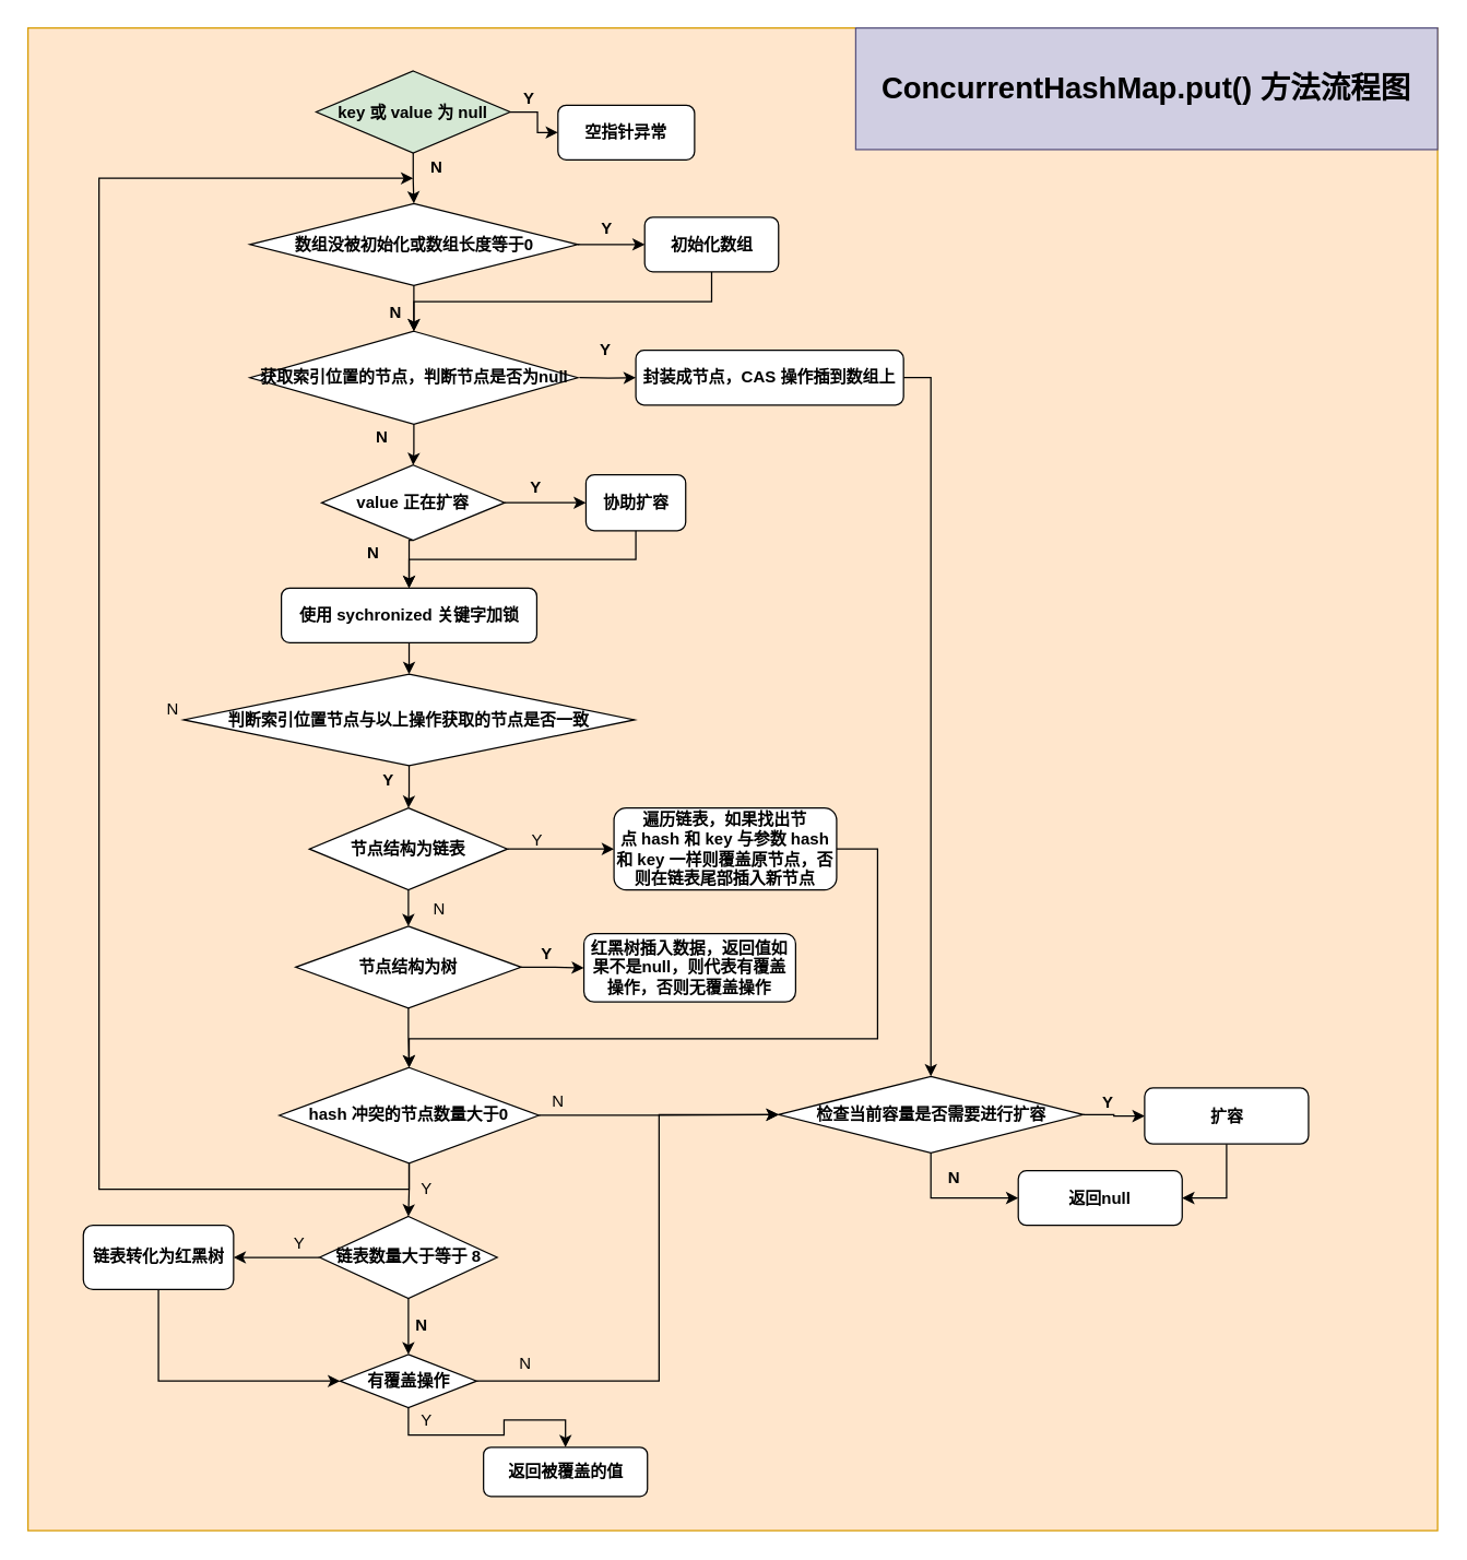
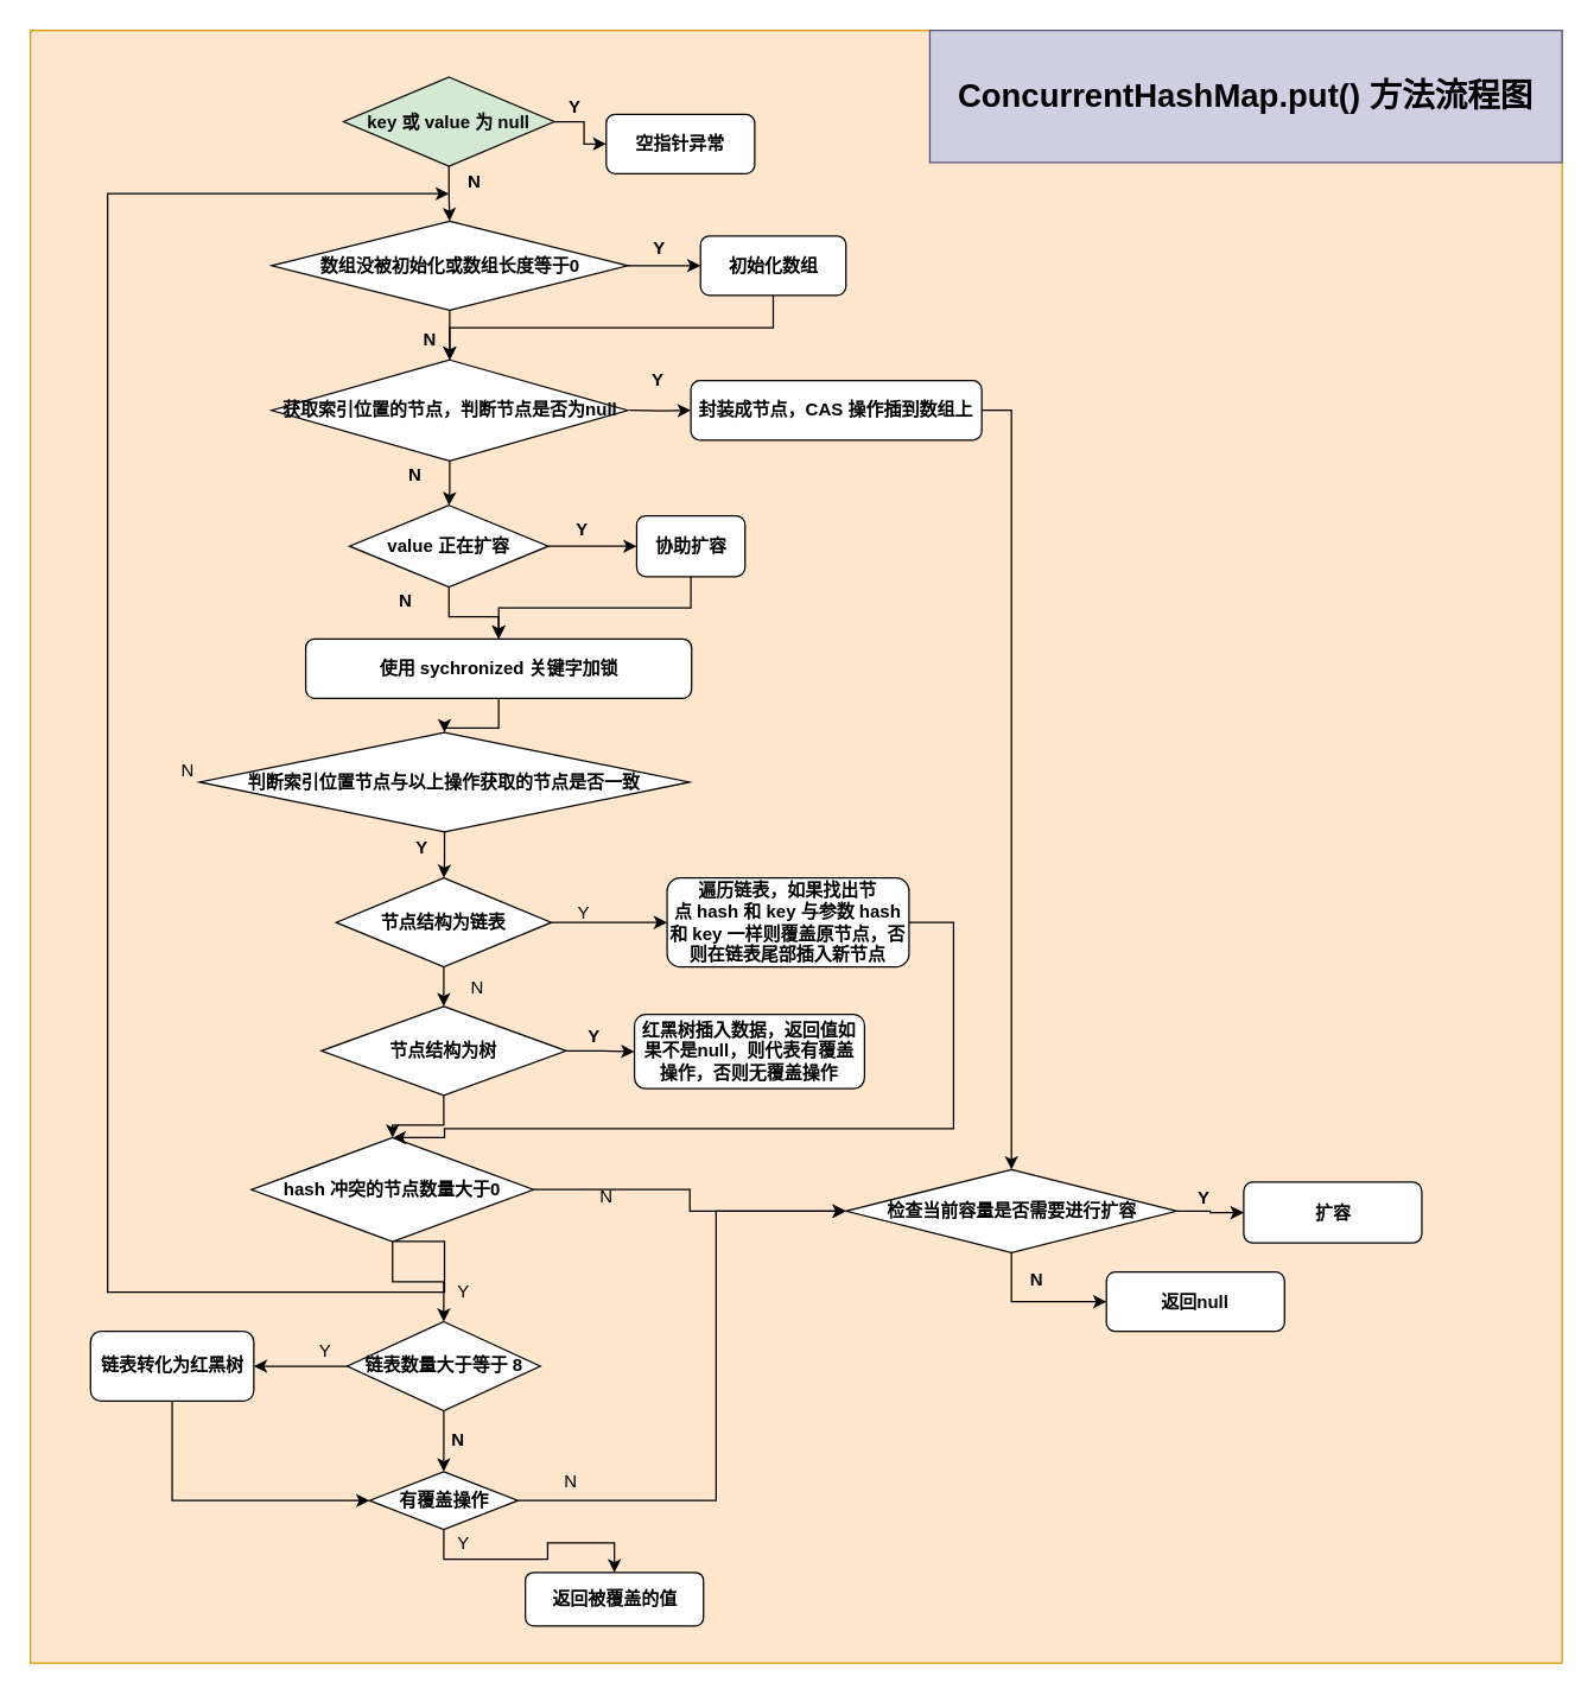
  <mxCell id="0" />
  <mxCell id="1" parent="0" />
  <mxCell id="2" value="" style="rounded=0;whiteSpace=wrap;html=1;fillColor=#ffe6cc;strokeColor=#d79b00;" vertex="1" parent="1"><mxGeometry x="20" y="20" width="1032" height="1100" as="geometry" /></mxCell>
  <mxCell id="3" style="edgeStyle=orthogonalEdgeStyle;rounded=0;orthogonalLoop=1;jettySize=auto;html=1;exitX=1;exitY=0.5;exitDx=0;exitDy=0;fontStyle=1;" edge="1" parent="1" source="5" target="7"><mxGeometry relative="1" as="geometry" /></mxCell>
  <mxCell id="4" style="edgeStyle=orthogonalEdgeStyle;rounded=0;orthogonalLoop=1;jettySize=auto;html=1;exitX=0.5;exitY=1;exitDx=0;exitDy=0;" edge="1" parent="1" source="5" target="11"><mxGeometry relative="1" as="geometry" /></mxCell>
  <mxCell id="5" value="数组没被初始化或数组长度等于0" style="rhombus;whiteSpace=wrap;html=1;fontStyle=1;" vertex="1" parent="1"><mxGeometry x="182.5" y="148.5" width="240" height="60" as="geometry" /></mxCell>
  <mxCell id="6" style="edgeStyle=orthogonalEdgeStyle;rounded=0;orthogonalLoop=1;jettySize=auto;html=1;exitX=0.5;exitY=1;exitDx=0;exitDy=0;" edge="1" parent="1" source="7" target="11"><mxGeometry relative="1" as="geometry" /></mxCell>
  <mxCell id="7" value="初始化数组" style="rounded=1;whiteSpace=wrap;html=1;fontStyle=1;" vertex="1" parent="1"><mxGeometry x="471.5" y="158.5" width="98" height="40" as="geometry" /></mxCell>
  <mxCell id="8" value="Y" style="text;html=1;resizable=0;points=[];autosize=1;align=left;verticalAlign=top;spacingTop=-4;fontStyle=1;" vertex="1" parent="1"><mxGeometry x="437.5" y="156.5" width="20" height="20" as="geometry" /></mxCell>
  <mxCell id="9" style="edgeStyle=orthogonalEdgeStyle;rounded=0;orthogonalLoop=1;jettySize=auto;html=1;exitX=1;exitY=0.5;exitDx=0;exitDy=0;fontStyle=1;" edge="1" parent="1" target="13"><mxGeometry relative="1" as="geometry"><mxPoint x="423.765" y="275.882" as="sourcePoint" /></mxGeometry></mxCell>
  <mxCell id="10" style="edgeStyle=orthogonalEdgeStyle;rounded=0;orthogonalLoop=1;jettySize=auto;html=1;exitX=0.5;exitY=1;exitDx=0;exitDy=0;fontStyle=1;" edge="1" parent="1" source="11" target="59"><mxGeometry relative="1" as="geometry" /></mxCell>
  <mxCell id="11" value="获取索引位置的节点，判断节点是否为null" style="rhombus;whiteSpace=wrap;html=1;fontStyle=1;" vertex="1" parent="1"><mxGeometry x="182.5" y="242" width="240" height="68" as="geometry" /></mxCell>
  <mxCell id="12" style="edgeStyle=orthogonalEdgeStyle;rounded=0;orthogonalLoop=1;jettySize=auto;html=1;exitX=1;exitY=0.5;exitDx=0;exitDy=0;" edge="1" parent="1" source="13" target="37"><mxGeometry relative="1" as="geometry" /></mxCell>
  <mxCell id="13" value="封装成节点，CAS 操作插到数组上" style="rounded=1;whiteSpace=wrap;html=1;fontStyle=1;" vertex="1" parent="1"><mxGeometry x="465" y="256" width="196" height="40" as="geometry" /></mxCell>
  <mxCell id="14" value="Y" style="text;html=1;resizable=0;points=[];autosize=1;align=left;verticalAlign=top;spacingTop=-4;fontStyle=1;" vertex="1" parent="1"><mxGeometry x="436.5" y="246" width="20" height="20" as="geometry" /></mxCell>
  <mxCell id="15" value="&lt;span&gt;&lt;font style=&quot;font-size: 22px&quot;&gt;ConcurrentHashMap.put() 方法流程图&lt;/font&gt;&lt;/span&gt;" style="rounded=0;whiteSpace=wrap;html=1;fontStyle=1;fillColor=#d0cee2;strokeColor=#56517e;" vertex="1" parent="1"><mxGeometry x="626" y="20" width="426" height="89" as="geometry" /></mxCell>
  <mxCell id="16" style="edgeStyle=orthogonalEdgeStyle;rounded=0;orthogonalLoop=1;jettySize=auto;html=1;exitX=0.5;exitY=1;exitDx=0;exitDy=0;fontStyle=1;" edge="1" parent="1" source="18" target="5"><mxGeometry relative="1" as="geometry" /></mxCell>
  <mxCell id="17" style="edgeStyle=orthogonalEdgeStyle;rounded=0;orthogonalLoop=1;jettySize=auto;html=1;exitX=1;exitY=0.5;exitDx=0;exitDy=0;fontStyle=1;" edge="1" parent="1" source="18" target="19"><mxGeometry relative="1" as="geometry" /></mxCell>
  <mxCell id="18" value="key 或 value 为 null" style="rhombus;whiteSpace=wrap;html=1;fontStyle=1;fillColor=#d5e8d4;" vertex="1" parent="1"><mxGeometry x="231" y="51.5" width="142" height="60" as="geometry" /></mxCell>
  <mxCell id="19" value="空指针异常" style="rounded=1;whiteSpace=wrap;html=1;fontStyle=1;" vertex="1" parent="1"><mxGeometry x="408" y="76.5" width="100" height="40" as="geometry" /></mxCell>
  <mxCell id="20" style="edgeStyle=orthogonalEdgeStyle;rounded=0;orthogonalLoop=1;jettySize=auto;html=1;exitX=0.5;exitY=1;exitDx=0;exitDy=0;" edge="1" parent="1" source="21" target="25"><mxGeometry relative="1" as="geometry" /></mxCell>
  <mxCell id="21" value="协助扩容" style="rounded=1;whiteSpace=wrap;html=1;fontStyle=1;" vertex="1" parent="1"><mxGeometry x="428.5" y="347" width="73" height="41" as="geometry" /></mxCell>
  <mxCell id="22" style="edgeStyle=orthogonalEdgeStyle;rounded=0;orthogonalLoop=1;jettySize=auto;html=1;exitX=0.5;exitY=1;exitDx=0;exitDy=0;fontStyle=1;" edge="1" parent="1" source="23" target="29"><mxGeometry relative="1" as="geometry" /></mxCell>
  <mxCell id="23" value="判断索引位置节点与以上操作获取的节点是否一致" style="rhombus;whiteSpace=wrap;html=1;fontStyle=1;" vertex="1" parent="1"><mxGeometry x="134" y="493" width="330" height="67" as="geometry" /></mxCell>
  <mxCell id="24" style="edgeStyle=orthogonalEdgeStyle;rounded=0;orthogonalLoop=1;jettySize=auto;html=1;exitX=0.5;exitY=1;exitDx=0;exitDy=0;fontStyle=1;" edge="1" parent="1" source="25" target="23"><mxGeometry relative="1" as="geometry" /></mxCell>
- <mxCell id="25" value="使用 sychronized 关键字加锁" style="rounded=1;whiteSpace=wrap;html=1;fontStyle=1;" vertex="1" parent="1"><mxGeometry x="205.5" y="430" width="187" height="40" as="geometry" /></mxCell>
+ <mxCell id="25" value="使用 sychronized 关键字加锁" style="rounded=1;whiteSpace=wrap;html=1;fontStyle=1;" vertex="1" parent="1"><mxGeometry x="205.5" y="430" width="260" height="40" as="geometry" /></mxCell>
  <mxCell id="26" value="N" style="text;html=1;align=center;verticalAlign=middle;whiteSpace=wrap;rounded=0;fontStyle=1" vertex="1" parent="1"><mxGeometry x="252.5" y="395" width="40" height="20" as="geometry" /></mxCell>
  <mxCell id="27" style="edgeStyle=orthogonalEdgeStyle;rounded=0;orthogonalLoop=1;jettySize=auto;html=1;exitX=0.5;exitY=1;exitDx=0;exitDy=0;entryX=0.5;entryY=0;entryDx=0;entryDy=0;fontStyle=1;" edge="1" parent="1" source="29" target="32"><mxGeometry relative="1" as="geometry" /></mxCell>
  <mxCell id="28" style="edgeStyle=orthogonalEdgeStyle;rounded=0;orthogonalLoop=1;jettySize=auto;html=1;exitX=1;exitY=0.5;exitDx=0;exitDy=0;entryX=0;entryY=0.5;entryDx=0;entryDy=0;fontStyle=1;" edge="1" parent="1" source="29" target="67"><mxGeometry relative="1" as="geometry" /></mxCell>
  <mxCell id="29" value="节点结构为链表" style="rhombus;whiteSpace=wrap;html=1;fontStyle=1;" vertex="1" parent="1"><mxGeometry x="226" y="591" width="145" height="60" as="geometry" /></mxCell>
  <mxCell id="30" style="edgeStyle=orthogonalEdgeStyle;rounded=0;orthogonalLoop=1;jettySize=auto;html=1;exitX=1;exitY=0.5;exitDx=0;exitDy=0;fontStyle=1;" edge="1" parent="1" source="32" target="56"><mxGeometry relative="1" as="geometry" /></mxCell>
  <mxCell id="31" style="edgeStyle=orthogonalEdgeStyle;rounded=0;orthogonalLoop=1;jettySize=auto;html=1;exitX=0.5;exitY=1;exitDx=0;exitDy=0;fontStyle=1;" edge="1" parent="1" source="32" target="65"><mxGeometry relative="1" as="geometry" /></mxCell>
  <mxCell id="32" value="节点结构为树" style="rhombus;whiteSpace=wrap;html=1;fontStyle=1;" vertex="1" parent="1"><mxGeometry x="216" y="677.5" width="165" height="60" as="geometry" /></mxCell>
  <mxCell id="33" value="Y" style="text;html=1;resizable=0;points=[];autosize=1;align=left;verticalAlign=top;spacingTop=-4;fontStyle=1;" vertex="1" parent="1"><mxGeometry x="394" y="687.5" width="20" height="20" as="geometry" /></mxCell>
  <mxCell id="34" value="返回null" style="rounded=1;whiteSpace=wrap;html=1;fontStyle=1;" vertex="1" parent="1"><mxGeometry x="745" y="856.5" width="120" height="40" as="geometry" /></mxCell>
  <mxCell id="35" style="edgeStyle=orthogonalEdgeStyle;rounded=0;orthogonalLoop=1;jettySize=auto;html=1;exitX=0.5;exitY=1;exitDx=0;exitDy=0;entryX=0;entryY=0.5;entryDx=0;entryDy=0;fontStyle=1;" edge="1" parent="1" source="37" target="34"><mxGeometry relative="1" as="geometry" /></mxCell>
  <mxCell id="36" style="edgeStyle=orthogonalEdgeStyle;rounded=0;orthogonalLoop=1;jettySize=auto;html=1;exitX=1;exitY=0.5;exitDx=0;exitDy=0;entryX=0;entryY=0.5;entryDx=0;entryDy=0;fontStyle=1;" edge="1" parent="1" source="37" target="39"><mxGeometry relative="1" as="geometry" /></mxCell>
  <mxCell id="37" value="&lt;span style=&quot;white-space: normal&quot;&gt;检查当前容量是否需要进行扩容&lt;/span&gt;" style="rhombus;whiteSpace=wrap;html=1;fontStyle=1;" vertex="1" parent="1"><mxGeometry x="569.5" y="787.5" width="223" height="56" as="geometry" /></mxCell>
- <mxCell id="38" style="edgeStyle=orthogonalEdgeStyle;rounded=0;orthogonalLoop=1;jettySize=auto;html=1;exitX=0.5;exitY=1;exitDx=0;exitDy=0;entryX=1;entryY=0.5;entryDx=0;entryDy=0;" edge="1" parent="1" source="39" target="34"><mxGeometry relative="1" as="geometry" /></mxCell>
  <mxCell id="39" value="扩容" style="rounded=1;whiteSpace=wrap;html=1;fontStyle=1;" vertex="1" parent="1"><mxGeometry x="837.5" y="796" width="120" height="41" as="geometry" /></mxCell>
  <mxCell id="40" value="Y" style="text;html=1;resizable=0;points=[];autosize=1;align=left;verticalAlign=top;spacingTop=-4;fontStyle=1;" vertex="1" parent="1"><mxGeometry x="805" y="797" width="20" height="20" as="geometry" /></mxCell>
  <mxCell id="41" value="N" style="text;html=1;resizable=0;points=[];autosize=1;align=left;verticalAlign=top;spacingTop=-4;fontStyle=1;" vertex="1" parent="1"><mxGeometry x="691.5" y="851.5" width="20" height="20" as="geometry" /></mxCell>
  <mxCell id="42" style="edgeStyle=orthogonalEdgeStyle;rounded=0;orthogonalLoop=1;jettySize=auto;html=1;exitX=0.5;exitY=1;exitDx=0;exitDy=0;fontStyle=1;" edge="1" parent="1" source="44" target="49"><mxGeometry relative="1" as="geometry" /></mxCell>
  <mxCell id="43" style="edgeStyle=orthogonalEdgeStyle;rounded=0;orthogonalLoop=1;jettySize=auto;html=1;exitX=0;exitY=0.5;exitDx=0;exitDy=0;entryX=1;entryY=0.5;entryDx=0;entryDy=0;" edge="1" parent="1" source="44" target="46"><mxGeometry relative="1" as="geometry" /></mxCell>
  <mxCell id="44" value="链表数量大于等于 8" style="rhombus;whiteSpace=wrap;html=1;fontStyle=1;" vertex="1" parent="1"><mxGeometry x="233.5" y="890" width="130" height="60" as="geometry" /></mxCell>
  <mxCell id="45" style="edgeStyle=orthogonalEdgeStyle;rounded=0;orthogonalLoop=1;jettySize=auto;html=1;exitX=0.5;exitY=1;exitDx=0;exitDy=0;entryX=0;entryY=0.5;entryDx=0;entryDy=0;" edge="1" parent="1" source="46" target="49"><mxGeometry relative="1" as="geometry" /></mxCell>
  <mxCell id="46" value="链表转化为红黑树" style="rounded=1;whiteSpace=wrap;html=1;fontStyle=1;" vertex="1" parent="1"><mxGeometry x="60.5" y="896.5" width="110" height="47" as="geometry" /></mxCell>
  <mxCell id="47" style="edgeStyle=orthogonalEdgeStyle;rounded=0;orthogonalLoop=1;jettySize=auto;html=1;exitX=0.5;exitY=1;exitDx=0;exitDy=0;fontStyle=1;" edge="1" parent="1" source="49" target="50"><mxGeometry relative="1" as="geometry" /></mxCell>
  <mxCell id="48" style="edgeStyle=orthogonalEdgeStyle;rounded=0;orthogonalLoop=1;jettySize=auto;html=1;exitX=1;exitY=0.5;exitDx=0;exitDy=0;entryX=0;entryY=0.5;entryDx=0;entryDy=0;" edge="1" parent="1" source="49" target="37"><mxGeometry relative="1" as="geometry"><Array as="points"><mxPoint x="482" y="1010" /><mxPoint x="482" y="816" /></Array></mxGeometry></mxCell>
  <mxCell id="49" value="有覆盖操作" style="rhombus;whiteSpace=wrap;html=1;fontStyle=1;" vertex="1" parent="1"><mxGeometry x="248.5" y="991" width="100" height="39" as="geometry" /></mxCell>
  <mxCell id="50" value="返回被覆盖的值" style="rounded=1;whiteSpace=wrap;html=1;fontStyle=1;" vertex="1" parent="1"><mxGeometry x="353.5" y="1059" width="120" height="36" as="geometry" /></mxCell>
  <mxCell id="51" value="N" style="text;html=1;resizable=0;points=[];autosize=1;align=left;verticalAlign=top;spacingTop=-4;fontStyle=1;" vertex="1" parent="1"><mxGeometry x="301.5" y="959.5" width="20" height="20" as="geometry" /></mxCell>
  <mxCell id="52" value="Y" style="text;html=1;resizable=0;points=[];autosize=1;align=left;verticalAlign=top;spacingTop=-4;fontStyle=1;" vertex="1" parent="1"><mxGeometry x="381" y="61.5" width="20" height="20" as="geometry" /></mxCell>
  <mxCell id="53" value="N" style="text;html=1;resizable=0;points=[];autosize=1;align=left;verticalAlign=top;spacingTop=-4;fontStyle=1;" vertex="1" parent="1"><mxGeometry x="313" y="111.5" width="20" height="20" as="geometry" /></mxCell>
  <mxCell id="54" value="Y" style="text;html=1;resizable=0;points=[];autosize=1;align=left;verticalAlign=top;spacingTop=-4;fontStyle=1;" vertex="1" parent="1"><mxGeometry x="277.5" y="561" width="20" height="20" as="geometry" /></mxCell>
  <mxCell id="55" value="N" style="text;html=1;resizable=0;points=[];autosize=1;align=left;verticalAlign=top;spacingTop=-4;fontStyle=1;" vertex="1" parent="1"><mxGeometry x="272.5" y="310" width="20" height="20" as="geometry" /></mxCell>
  <mxCell id="56" value="&lt;span style=&quot;white-space: normal;&quot;&gt;红黑树插入数据，返回值如果不是null，则代表有&lt;/span&gt;&lt;span style=&quot;&quot;&gt;覆盖操作，否则无覆盖操作&lt;/span&gt;" style="rounded=1;whiteSpace=wrap;html=1;fontStyle=1;" vertex="1" parent="1"><mxGeometry x="427" y="683" width="155" height="50" as="geometry" /></mxCell>
  <mxCell id="57" style="edgeStyle=orthogonalEdgeStyle;rounded=0;orthogonalLoop=1;jettySize=auto;html=1;exitX=0.5;exitY=1;exitDx=0;exitDy=0;entryX=0.5;entryY=0;entryDx=0;entryDy=0;fontStyle=1;" edge="1" parent="1" source="59" target="25"><mxGeometry relative="1" as="geometry" /></mxCell>
  <mxCell id="58" style="edgeStyle=orthogonalEdgeStyle;rounded=0;orthogonalLoop=1;jettySize=auto;html=1;exitX=1;exitY=0.5;exitDx=0;exitDy=0;fontStyle=1;" edge="1" parent="1" source="59" target="21"><mxGeometry relative="1" as="geometry" /></mxCell>
  <mxCell id="59" value="value 正在扩容" style="rhombus;whiteSpace=wrap;html=1;fontStyle=1;" vertex="1" parent="1"><mxGeometry x="235" y="340" width="134" height="55" as="geometry" /></mxCell>
  <mxCell id="60" value="Y" style="text;html=1;resizable=0;points=[];autosize=1;align=left;verticalAlign=top;spacingTop=-4;fontStyle=1;" vertex="1" parent="1"><mxGeometry x="385.5" y="347" width="20" height="20" as="geometry" /></mxCell>
  <mxCell id="61" value="N" style="text;html=1;resizable=0;points=[];autosize=1;align=left;verticalAlign=top;spacingTop=-4;fontStyle=1;" vertex="1" parent="1"><mxGeometry x="282.5" y="219" width="20" height="20" as="geometry" /></mxCell>
  <mxCell id="62" style="edgeStyle=orthogonalEdgeStyle;rounded=0;orthogonalLoop=1;jettySize=auto;html=1;exitX=0.5;exitY=1;exitDx=0;exitDy=0;fontStyle=1;" edge="1" parent="1" source="65" target="44"><mxGeometry relative="1" as="geometry" /></mxCell>
  <mxCell id="63" style="edgeStyle=orthogonalEdgeStyle;rounded=0;orthogonalLoop=1;jettySize=auto;html=1;exitX=0.5;exitY=1;exitDx=0;exitDy=0;" edge="1" parent="1" source="65"><mxGeometry relative="1" as="geometry"><mxPoint x="302" y="130" as="targetPoint" /><Array as="points"><mxPoint x="299" y="870" /><mxPoint x="72" y="870" /><mxPoint x="72" y="130" /></Array></mxGeometry></mxCell>
  <mxCell id="64" style="edgeStyle=orthogonalEdgeStyle;rounded=0;orthogonalLoop=1;jettySize=auto;html=1;exitX=1;exitY=0.5;exitDx=0;exitDy=0;entryX=0;entryY=0.5;entryDx=0;entryDy=0;" edge="1" parent="1" source="65" target="37"><mxGeometry relative="1" as="geometry" /></mxCell>
- <mxCell id="65" value="hash 冲突的节点数量大于0" style="rhombus;whiteSpace=wrap;html=1;fontStyle=1;" vertex="1" parent="1"><mxGeometry x="204" y="781" width="190" height="70" as="geometry" /></mxCell>
+ <mxCell id="65" value="hash 冲突的节点数量大于0" style="rhombus;whiteSpace=wrap;html=1;fontStyle=1;" vertex="1" parent="1"><mxGeometry x="169" y="766" width="190" height="70" as="geometry" /></mxCell>
  <mxCell id="66" style="edgeStyle=orthogonalEdgeStyle;rounded=0;orthogonalLoop=1;jettySize=auto;html=1;exitX=1;exitY=0.5;exitDx=0;exitDy=0;entryX=0.5;entryY=0;entryDx=0;entryDy=0;" edge="1" parent="1" source="67" target="65"><mxGeometry relative="1" as="geometry"><Array as="points"><mxPoint x="642" y="621" /><mxPoint x="642" y="760" /><mxPoint x="299" y="760" /></Array></mxGeometry></mxCell>
  <mxCell id="67" value="遍历链表，如果找出节点&amp;nbsp;&lt;span style=&quot;&quot;&gt;hash 和 key 与参数 hash 和 key 一样则覆盖原节点，否则在链表尾部插入新节点&lt;/span&gt;" style="rounded=1;whiteSpace=wrap;html=1;fontStyle=1;" vertex="1" parent="1"><mxGeometry x="449" y="591" width="163" height="60" as="geometry" /></mxCell>
  <mxCell id="68" value="N" style="text;html=1;resizable=0;points=[];autosize=1;align=left;verticalAlign=top;spacingTop=-4;" vertex="1" parent="1"><mxGeometry x="402" y="795.5" width="20" height="20" as="geometry" /></mxCell>
  <mxCell id="69" value="Y" style="text;html=1;resizable=0;points=[];autosize=1;align=left;verticalAlign=top;spacingTop=-4;" vertex="1" parent="1"><mxGeometry x="305.5" y="860" width="20" height="20" as="geometry" /></mxCell>
  <mxCell id="70" value="Y" style="text;html=1;resizable=0;points=[];autosize=1;align=left;verticalAlign=top;spacingTop=-4;" vertex="1" parent="1"><mxGeometry x="386.5" y="604.5" width="20" height="20" as="geometry" /></mxCell>
  <mxCell id="71" value="N" style="text;html=1;resizable=0;points=[];autosize=1;align=left;verticalAlign=top;spacingTop=-4;" vertex="1" parent="1"><mxGeometry x="314.5" y="654.5" width="20" height="20" as="geometry" /></mxCell>
  <mxCell id="72" value="N" style="text;html=1;resizable=0;points=[];autosize=1;align=left;verticalAlign=top;spacingTop=-4;" vertex="1" parent="1"><mxGeometry x="120" y="509" width="20" height="20" as="geometry" /></mxCell>
  <mxCell id="73" value="Y" style="text;html=1;resizable=0;points=[];autosize=1;align=left;verticalAlign=top;spacingTop=-4;" vertex="1" parent="1"><mxGeometry x="305.5" y="1030" width="20" height="20" as="geometry" /></mxCell>
  <mxCell id="74" value="N" style="text;html=1;resizable=0;points=[];autosize=1;align=left;verticalAlign=top;spacingTop=-4;" vertex="1" parent="1"><mxGeometry x="377.5" y="988" width="20" height="20" as="geometry" /></mxCell>
  <mxCell id="75" value="Y" style="text;html=1;resizable=0;points=[];autosize=1;align=left;verticalAlign=top;spacingTop=-4;" vertex="1" parent="1"><mxGeometry x="212.5" y="900" width="20" height="20" as="geometry" /></mxCell>
